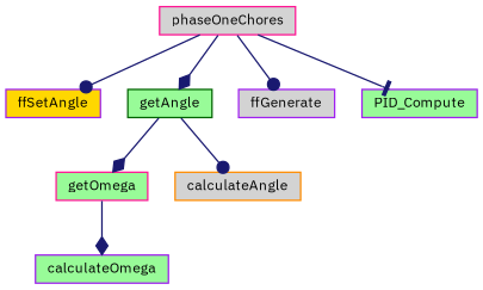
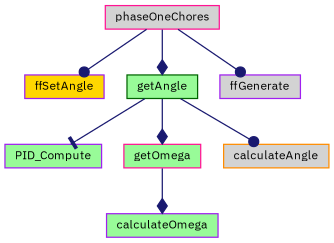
  digraph {
    fontname="IBM Plex Sans"
    rankdir=TB
    node [color=purple fillcolor=palegreen fontname="IBM Plex Sans" fontsize=10 shape=record style=filled]
    edge [arrowhead=dot color=midnightblue fontname="IBM Plex Sans" fontsize=10 labelfontname=Helvetica labelfontsize=10 style=solid]
    n1 [color=deeppink fillcolor=lightgrey fontcolor=black height=0.2 label=phaseOneChores width=0.4]
    n2 [fillcolor=gold height=0.2 label=ffSetAngle width=0.4]
    n3 [color=darkgreen height=0.2 label=getAngle width=0.4]
    n4 [fillcolor=lightgrey height=0.2 label=ffGenerate width=0.4]
    n5 [height=0.2 label=PID_Compute width=0.4]
    n6 [color=deeppink height=0.2 label=getOmega width=0.4]
    n7 [color=darkorange fillcolor=lightgrey height=0.2 label=calculateAngle width=0.4]
    n8 [height=0.2 label=calculateOmega width=0.4]
    n1 -> n2
    n1 -> n3 [arrowhead=diamond]
    n1 -> n4
-   n1 -> n5 [arrowhead=tee]
+   n3 -> n5 [arrowhead=tee]
    n3 -> n6 [arrowhead=diamond]
    n3 -> n7
    n6 -> n8 [arrowhead=diamond]
  }
